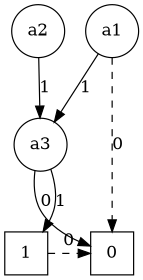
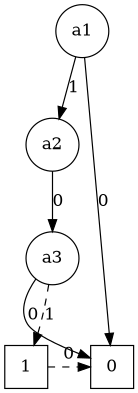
  digraph {
    ordering=out
    node [shape=circle]
    n1 [label=a1]
    n2 [label=a2]
    n3 [label=a3]
    n4 [label=0 shape=square]
    n5 [label=1 shape=square]
    subgraph sub_1 {
      rank=same
      n1
    }
    subgraph sub_2 {
      rank=same
      n2
    }
    subgraph sub_3 {
      rank=same
      n3
    }
    subgraph sub_4 {
      rank=same
      n4
      n5
    }
-   n1 -> n3 [label=1]
-   n1 -> n4 [label=0 style=dashed]
-   n2 -> n3 [label=1]
+   n1 -> n2 [label=1]
+   n1 -> n4 [label=0 style=solid]
+   n2 -> n3 [label=0]
    n3 -> n4 [label=0 style=solid]
-   n3 -> n5 [label=1]
+   n3 -> n5 [label=1 style=dashed]
    n5 -> n4 [label=0 style=dashed]
  }
